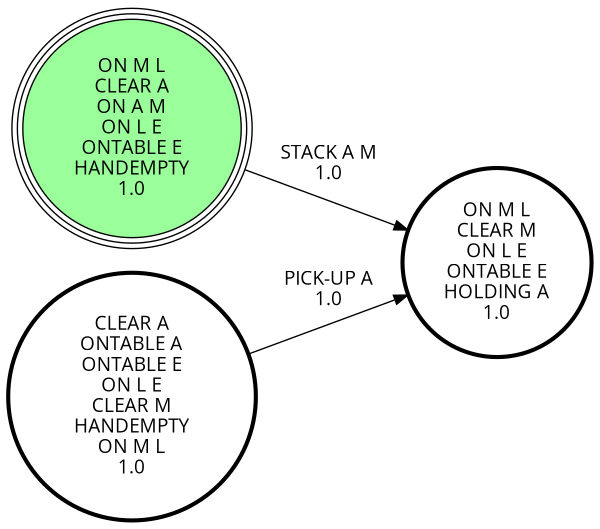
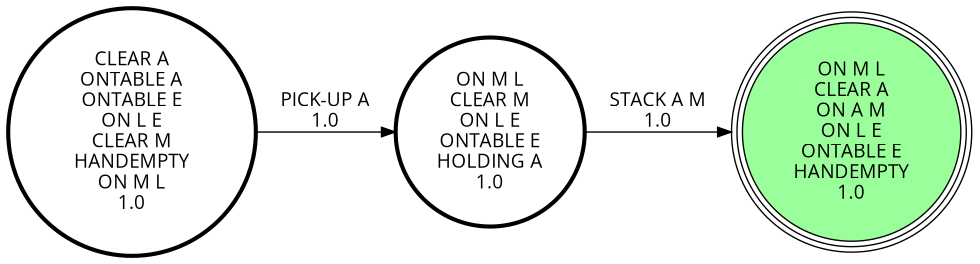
  digraph {
    rankdir=LR
    fontname="Open Sans"
    node [penwidth=3 shape=circle fontname="Open Sans"]
    edge [fontname="Open Sans"]
    "ON M L\nCLEAR M\nON L E\nONTABLE E\nHOLDING A\n1.0\n"
    "ON M L\nCLEAR A\nON A M\nON L E\nONTABLE E\nHANDEMPTY\n1.0\n" [fillcolor=palegreen1 peripheries=3 style=filled penwidth=""]
    "CLEAR A\nONTABLE A\nONTABLE E\nON L E\nCLEAR M\nHANDEMPTY\nON M L\n1.0\n"
-   "ON M L\nCLEAR A\nON A M\nON L E\nONTABLE E\nHANDEMPTY\n1.0\n" -> "ON M L\nCLEAR M\nON L E\nONTABLE E\nHOLDING A\n1.0\n" [label="STACK A M\n1.0\n"]
+   "ON M L\nCLEAR M\nON L E\nONTABLE E\nHOLDING A\n1.0\n" -> "ON M L\nCLEAR A\nON A M\nON L E\nONTABLE E\nHANDEMPTY\n1.0\n" [label="STACK A M\n1.0\n"]
    "CLEAR A\nONTABLE A\nONTABLE E\nON L E\nCLEAR M\nHANDEMPTY\nON M L\n1.0\n" -> "ON M L\nCLEAR M\nON L E\nONTABLE E\nHOLDING A\n1.0\n" [label="PICK-UP A\n1.0\n"]
  }
